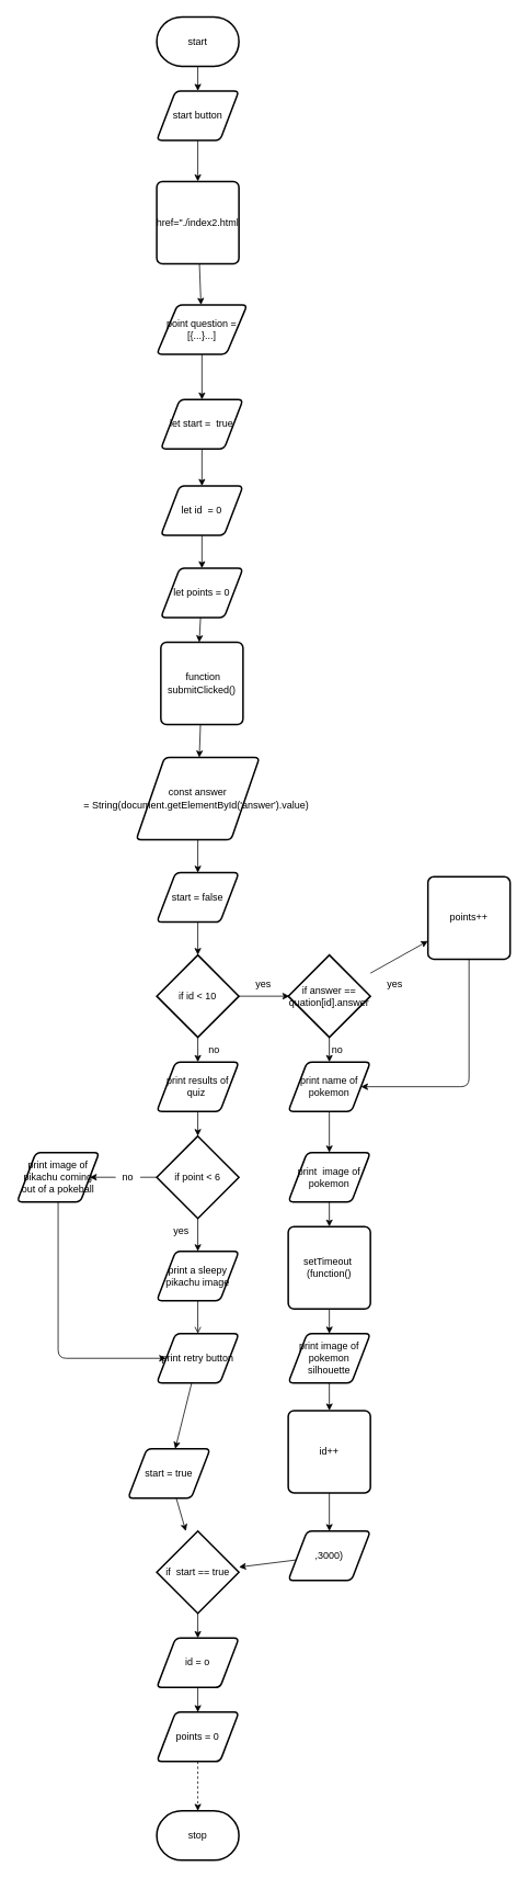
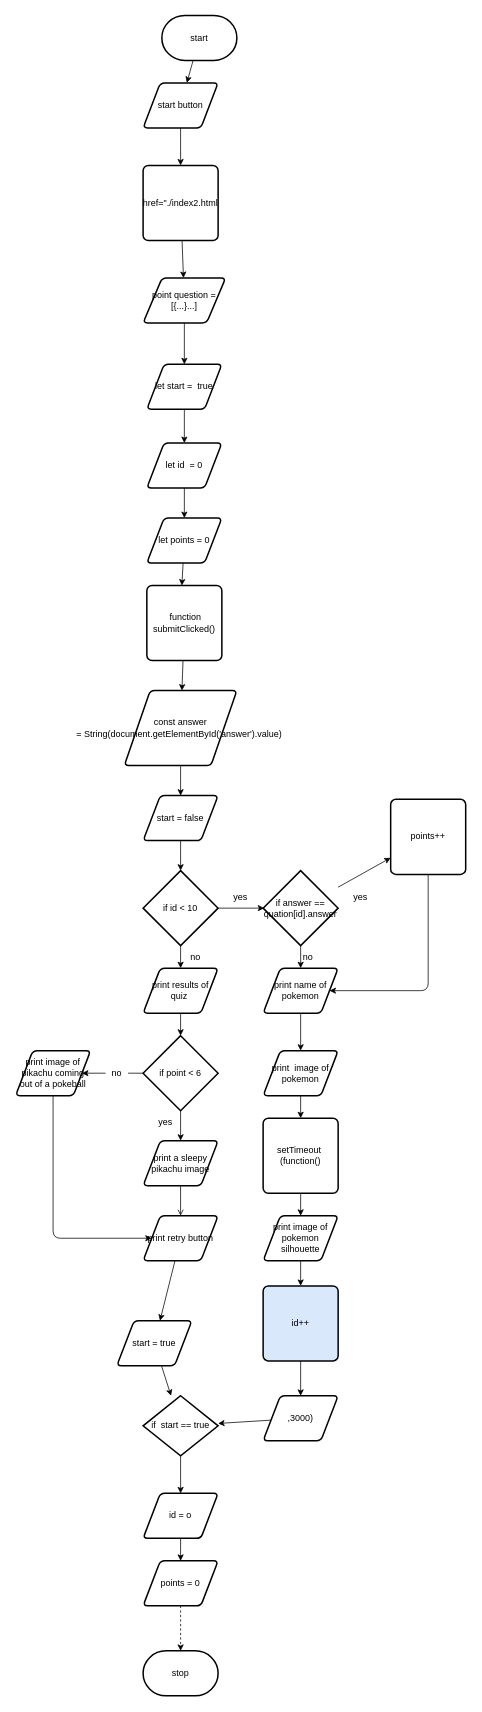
  <mxCell id="0" />
  <mxCell id="1" parent="0" />
  <mxCell id="2" value="" style="edgeStyle=none;html=1;" parent="1" source="3" target="5" edge="1"><mxGeometry relative="1" as="geometry" /></mxCell>
- <mxCell id="3" value="start" style="strokeWidth=2;html=1;shape=mxgraph.flowchart.terminator;whiteSpace=wrap;" parent="1" vertex="1"><mxGeometry x="190" y="20" width="100" height="60" as="geometry" /></mxCell>
+ <mxCell id="3" value="start" style="strokeWidth=2;html=1;shape=mxgraph.flowchart.terminator;whiteSpace=wrap;" parent="1" vertex="1"><mxGeometry x="215" y="20" width="100" height="60" as="geometry" /></mxCell>
  <mxCell id="4" value="" style="edgeStyle=none;html=1;" parent="1" source="5" target="7" edge="1"><mxGeometry relative="1" as="geometry" /></mxCell>
  <mxCell id="5" value="start button" style="shape=parallelogram;html=1;strokeWidth=2;perimeter=parallelogramPerimeter;whiteSpace=wrap;rounded=1;arcSize=12;size=0.23;" parent="1" vertex="1"><mxGeometry x="190" y="110" width="100" height="60" as="geometry" /></mxCell>
  <mxCell id="6" value="" style="edgeStyle=none;html=1;" parent="1" source="7" target="9" edge="1"><mxGeometry relative="1" as="geometry" /></mxCell>
  <mxCell id="7" value="href=&quot;./index2.html" style="rounded=1;whiteSpace=wrap;html=1;absoluteArcSize=1;arcSize=14;strokeWidth=2;" parent="1" vertex="1"><mxGeometry x="190" y="220" width="100" height="100" as="geometry" /></mxCell>
  <mxCell id="8" value="" style="edgeStyle=none;html=1;" parent="1" source="9" target="11" edge="1"><mxGeometry relative="1" as="geometry" /></mxCell>
  <mxCell id="9" value="point question = [{...}...]" style="shape=parallelogram;html=1;strokeWidth=2;perimeter=parallelogramPerimeter;whiteSpace=wrap;rounded=1;arcSize=12;size=0.23;" parent="1" vertex="1"><mxGeometry x="190" y="370" width="110" height="60" as="geometry" /></mxCell>
  <mxCell id="10" value="" style="edgeStyle=none;html=1;" parent="1" source="11" target="13" edge="1"><mxGeometry relative="1" as="geometry" /></mxCell>
  <mxCell id="11" value="let start =&amp;nbsp; true" style="shape=parallelogram;html=1;strokeWidth=2;perimeter=parallelogramPerimeter;whiteSpace=wrap;rounded=1;arcSize=12;size=0.23;" parent="1" vertex="1"><mxGeometry x="195" y="485" width="100" height="60" as="geometry" /></mxCell>
  <mxCell id="12" value="" style="edgeStyle=none;html=1;" parent="1" source="13" target="15" edge="1"><mxGeometry relative="1" as="geometry" /></mxCell>
  <mxCell id="13" value="let id&amp;nbsp; = 0" style="shape=parallelogram;html=1;strokeWidth=2;perimeter=parallelogramPerimeter;whiteSpace=wrap;rounded=1;arcSize=12;size=0.23;" parent="1" vertex="1"><mxGeometry x="195" y="590" width="100" height="60" as="geometry" /></mxCell>
  <mxCell id="14" value="" style="edgeStyle=none;html=1;" parent="1" source="15" edge="1"><mxGeometry relative="1" as="geometry"><mxPoint x="241.667" y="780" as="targetPoint" /></mxGeometry></mxCell>
  <mxCell id="15" value="let points = 0" style="shape=parallelogram;html=1;strokeWidth=2;perimeter=parallelogramPerimeter;whiteSpace=wrap;rounded=1;arcSize=12;size=0.23;" parent="1" vertex="1"><mxGeometry x="195" y="690" width="100" height="60" as="geometry" /></mxCell>
  <mxCell id="16" value="" style="edgeStyle=none;html=1;" parent="1" source="17" target="21" edge="1"><mxGeometry relative="1" as="geometry" /></mxCell>
  <mxCell id="17" value="const answer =&amp;nbsp;String(document.getElementById('answer').value)&amp;nbsp;" style="shape=parallelogram;html=1;strokeWidth=2;perimeter=parallelogramPerimeter;whiteSpace=wrap;rounded=1;arcSize=12;size=0.23;" parent="1" vertex="1"><mxGeometry x="165" y="920" width="150" height="100" as="geometry" /></mxCell>
  <mxCell id="18" value="" style="edgeStyle=none;html=1;" parent="1" source="19" target="17" edge="1"><mxGeometry relative="1" as="geometry" /></mxCell>
  <mxCell id="19" value="&amp;nbsp;function submitClicked()" style="rounded=1;whiteSpace=wrap;html=1;absoluteArcSize=1;arcSize=14;strokeWidth=2;" parent="1" vertex="1"><mxGeometry x="195" y="780" width="100" height="100" as="geometry" /></mxCell>
  <mxCell id="20" value="" style="edgeStyle=none;html=1;" parent="1" source="21" target="24" edge="1"><mxGeometry relative="1" as="geometry" /></mxCell>
  <mxCell id="21" value="start = false" style="shape=parallelogram;html=1;strokeWidth=2;perimeter=parallelogramPerimeter;whiteSpace=wrap;rounded=1;arcSize=12;size=0.23;" parent="1" vertex="1"><mxGeometry x="190" y="1060" width="100" height="60" as="geometry" /></mxCell>
  <mxCell id="22" value="" style="edgeStyle=none;html=1;" parent="1" source="24" edge="1"><mxGeometry relative="1" as="geometry"><mxPoint x="351.5" y="1210" as="targetPoint" /></mxGeometry></mxCell>
  <mxCell id="23" value="" style="edgeStyle=none;html=1;" parent="1" source="24" target="43" edge="1"><mxGeometry relative="1" as="geometry" /></mxCell>
  <mxCell id="24" value="if id &amp;lt; 10" style="strokeWidth=2;html=1;shape=mxgraph.flowchart.decision;whiteSpace=wrap;" parent="1" vertex="1"><mxGeometry x="190" y="1160" width="100" height="100" as="geometry" /></mxCell>
  <mxCell id="25" value="" style="edgeStyle=none;html=1;" parent="1" source="27" target="29" edge="1"><mxGeometry relative="1" as="geometry" /></mxCell>
  <mxCell id="26" value="" style="edgeStyle=none;html=1;" parent="1" source="27" edge="1"><mxGeometry relative="1" as="geometry"><mxPoint x="400" y="1290" as="targetPoint" /></mxGeometry></mxCell>
  <mxCell id="27" value="if answer == quation[id].answer" style="strokeWidth=2;html=1;shape=mxgraph.flowchart.decision;whiteSpace=wrap;" parent="1" vertex="1"><mxGeometry x="350" y="1160" width="100" height="100" as="geometry" /></mxCell>
  <mxCell id="28" style="edgeStyle=none;html=1;entryX=1;entryY=0.5;entryDx=0;entryDy=0;" parent="1" source="29" target="31" edge="1"><mxGeometry relative="1" as="geometry"><Array as="points"><mxPoint x="570" y="1320" /></Array></mxGeometry></mxCell>
  <mxCell id="29" value="points++" style="rounded=1;whiteSpace=wrap;html=1;absoluteArcSize=1;arcSize=14;strokeWidth=2;" parent="1" vertex="1"><mxGeometry x="520" y="1065" width="100" height="100" as="geometry" /></mxCell>
  <mxCell id="30" value="" style="edgeStyle=none;html=1;" parent="1" source="31" target="33" edge="1"><mxGeometry relative="1" as="geometry" /></mxCell>
  <mxCell id="31" value="print name of pokemon" style="shape=parallelogram;html=1;strokeWidth=2;perimeter=parallelogramPerimeter;whiteSpace=wrap;rounded=1;arcSize=12;size=0.23;" parent="1" vertex="1"><mxGeometry x="350" y="1290" width="100" height="60" as="geometry" /></mxCell>
  <mxCell id="32" value="" style="edgeStyle=none;html=1;" parent="1" source="33" target="35" edge="1"><mxGeometry relative="1" as="geometry" /></mxCell>
  <mxCell id="33" value="print&amp;nbsp; image of pokemon" style="shape=parallelogram;html=1;strokeWidth=2;perimeter=parallelogramPerimeter;whiteSpace=wrap;rounded=1;arcSize=12;size=0.23;" parent="1" vertex="1"><mxGeometry x="350" y="1400" width="100" height="60" as="geometry" /></mxCell>
  <mxCell id="34" value="" style="edgeStyle=none;html=1;" parent="1" source="35" target="37" edge="1"><mxGeometry relative="1" as="geometry" /></mxCell>
  <mxCell id="35" value="setTimeout&amp;nbsp; (function()" style="rounded=1;whiteSpace=wrap;html=1;absoluteArcSize=1;arcSize=14;strokeWidth=2;" parent="1" vertex="1"><mxGeometry x="350" y="1490" width="100" height="100" as="geometry" /></mxCell>
  <mxCell id="36" value="" style="edgeStyle=none;html=1;" parent="1" source="37" edge="1"><mxGeometry relative="1" as="geometry"><mxPoint x="400" y="1713.5" as="targetPoint" /></mxGeometry></mxCell>
  <mxCell id="37" value="print image of pokemon silhouette" style="shape=parallelogram;html=1;strokeWidth=2;perimeter=parallelogramPerimeter;whiteSpace=wrap;rounded=1;arcSize=12;size=0.23;" parent="1" vertex="1"><mxGeometry x="350" y="1620" width="100" height="60" as="geometry" /></mxCell>
  <mxCell id="38" value="" style="edgeStyle=none;html=1;" parent="1" source="39" target="56" edge="1"><mxGeometry relative="1" as="geometry" /></mxCell>
  <mxCell id="39" value=",3000)" style="shape=parallelogram;html=1;strokeWidth=2;perimeter=parallelogramPerimeter;whiteSpace=wrap;rounded=1;arcSize=12;size=0.23;" parent="1" vertex="1"><mxGeometry x="350" y="1860" width="100" height="60" as="geometry" /></mxCell>
  <mxCell id="40" value="" style="edgeStyle=none;html=1;" parent="1" source="41" target="39" edge="1"><mxGeometry relative="1" as="geometry" /></mxCell>
- <mxCell id="41" value="id++" style="rounded=1;whiteSpace=wrap;html=1;absoluteArcSize=1;arcSize=14;strokeWidth=2;" parent="1" vertex="1"><mxGeometry x="350" y="1713.5" width="100" height="100" as="geometry" /></mxCell>
+ <mxCell id="41" value="id++" style="rounded=1;whiteSpace=wrap;html=1;absoluteArcSize=1;arcSize=14;strokeWidth=2;fillColor=#dae8fc;" parent="1" vertex="1"><mxGeometry x="350" y="1713.5" width="100" height="100" as="geometry" /></mxCell>
  <mxCell id="42" value="" style="edgeStyle=none;html=1;" parent="1" source="43" target="46" edge="1"><mxGeometry relative="1" as="geometry" /></mxCell>
  <mxCell id="43" value="print results of quiz&amp;nbsp;" style="shape=parallelogram;html=1;strokeWidth=2;perimeter=parallelogramPerimeter;whiteSpace=wrap;rounded=1;arcSize=12;size=0.23;" parent="1" vertex="1"><mxGeometry x="190" y="1290" width="100" height="60" as="geometry" /></mxCell>
  <mxCell id="44" value="" style="edgeStyle=none;html=1;" parent="1" source="46" target="48" edge="1"><mxGeometry relative="1" as="geometry" /></mxCell>
  <mxCell id="45" value="" style="edgeStyle=none;html=1;startArrow=none;" parent="1" source="68" target="50" edge="1"><mxGeometry relative="1" as="geometry" /></mxCell>
  <mxCell id="46" value="if point &amp;lt; 6" style="strokeWidth=2;html=1;shape=mxgraph.flowchart.decision;whiteSpace=wrap;" parent="1" vertex="1"><mxGeometry x="190" y="1380" width="100" height="100" as="geometry" /></mxCell>
  <mxCell id="47" value="" style="edgeStyle=none;html=1;endArrow=open;" parent="1" source="48" target="52" edge="1"><mxGeometry relative="1" as="geometry" /></mxCell>
  <mxCell id="48" value="print a sleepy pikachu image" style="shape=parallelogram;html=1;strokeWidth=2;perimeter=parallelogramPerimeter;whiteSpace=wrap;rounded=1;arcSize=12;size=0.23;" parent="1" vertex="1"><mxGeometry x="190" y="1520" width="100" height="60" as="geometry" /></mxCell>
  <mxCell id="49" style="edgeStyle=none;html=1;entryX=0;entryY=0.5;entryDx=0;entryDy=0;" parent="1" source="50" target="52" edge="1"><mxGeometry relative="1" as="geometry"><Array as="points"><mxPoint x="70" y="1650" /></Array></mxGeometry></mxCell>
  <mxCell id="50" value="print image of pikachu coming out of a pokeball" style="shape=parallelogram;html=1;strokeWidth=2;perimeter=parallelogramPerimeter;whiteSpace=wrap;rounded=1;arcSize=12;size=0.23;" parent="1" vertex="1"><mxGeometry x="20" y="1400" width="100" height="60" as="geometry" /></mxCell>
  <mxCell id="51" value="" style="edgeStyle=none;html=1;" parent="1" source="52" target="54" edge="1"><mxGeometry relative="1" as="geometry" /></mxCell>
  <mxCell id="52" value="print retry button" style="shape=parallelogram;html=1;strokeWidth=2;perimeter=parallelogramPerimeter;whiteSpace=wrap;rounded=1;arcSize=12;size=0.23;" parent="1" vertex="1"><mxGeometry x="190" y="1620" width="100" height="60" as="geometry" /></mxCell>
  <mxCell id="53" value="" style="edgeStyle=none;html=1;" parent="1" source="54" target="56" edge="1"><mxGeometry relative="1" as="geometry" /></mxCell>
  <mxCell id="54" value="start = true" style="shape=parallelogram;html=1;strokeWidth=2;perimeter=parallelogramPerimeter;whiteSpace=wrap;rounded=1;arcSize=12;size=0.23;" parent="1" vertex="1"><mxGeometry x="155" y="1760" width="100" height="60" as="geometry" /></mxCell>
  <mxCell id="55" value="" style="edgeStyle=none;html=1;" parent="1" source="56" target="58" edge="1"><mxGeometry relative="1" as="geometry" /></mxCell>
- <mxCell id="56" value="if&amp;nbsp; start == true" style="strokeWidth=2;html=1;shape=mxgraph.flowchart.decision;whiteSpace=wrap;" parent="1" vertex="1"><mxGeometry x="190" y="1860" width="100" height="100" as="geometry" /></mxCell>
+ <mxCell id="56" value="if&amp;nbsp; start == true" style="strokeWidth=2;html=1;shape=mxgraph.flowchart.decision;whiteSpace=wrap;" parent="1" vertex="1"><mxGeometry x="190" y="1860" width="100" height="80" as="geometry" /></mxCell>
  <mxCell id="57" value="" style="edgeStyle=none;html=1;" parent="1" source="58" target="60" edge="1"><mxGeometry relative="1" as="geometry" /></mxCell>
  <mxCell id="58" value="id = o" style="shape=parallelogram;html=1;strokeWidth=2;perimeter=parallelogramPerimeter;whiteSpace=wrap;rounded=1;arcSize=12;size=0.23;" parent="1" vertex="1"><mxGeometry x="190" y="1990" width="100" height="60" as="geometry" /></mxCell>
  <mxCell id="59" value="" style="edgeStyle=none;html=1;dashed=1;" parent="1" source="60" target="61" edge="1"><mxGeometry relative="1" as="geometry" /></mxCell>
  <mxCell id="60" value="points = 0" style="shape=parallelogram;html=1;strokeWidth=2;perimeter=parallelogramPerimeter;whiteSpace=wrap;rounded=1;arcSize=12;size=0.23;" parent="1" vertex="1"><mxGeometry x="190" y="2080" width="100" height="60" as="geometry" /></mxCell>
  <mxCell id="61" value="stop" style="strokeWidth=2;html=1;shape=mxgraph.flowchart.terminator;whiteSpace=wrap;" parent="1" vertex="1"><mxGeometry x="190" y="2200" width="100" height="60" as="geometry" /></mxCell>
  <mxCell id="62" value="yes" style="text;html=1;strokeColor=none;fillColor=none;align=center;verticalAlign=middle;whiteSpace=wrap;rounded=0;" parent="1" vertex="1"><mxGeometry x="290" y="1180" width="60" height="30" as="geometry" /></mxCell>
  <mxCell id="63" value="no" style="text;html=1;strokeColor=none;fillColor=none;align=center;verticalAlign=middle;whiteSpace=wrap;rounded=0;" parent="1" vertex="1"><mxGeometry x="230" y="1260" width="60" height="30" as="geometry" /></mxCell>
  <mxCell id="64" value="yes" style="text;html=1;strokeColor=none;fillColor=none;align=center;verticalAlign=middle;whiteSpace=wrap;rounded=0;" parent="1" vertex="1"><mxGeometry x="450" y="1180" width="60" height="30" as="geometry" /></mxCell>
  <mxCell id="65" value="no" style="text;html=1;strokeColor=none;fillColor=none;align=center;verticalAlign=middle;whiteSpace=wrap;rounded=0;" parent="1" vertex="1"><mxGeometry x="380" y="1260" width="60" height="30" as="geometry" /></mxCell>
  <mxCell id="66" value="yes" style="text;html=1;strokeColor=none;fillColor=none;align=center;verticalAlign=middle;whiteSpace=wrap;rounded=0;" parent="1" vertex="1"><mxGeometry x="190" y="1480" width="60" height="30" as="geometry" /></mxCell>
  <mxCell id="67" value="" style="edgeStyle=none;html=1;endArrow=none;" parent="1" source="46" target="68" edge="1"><mxGeometry relative="1" as="geometry"><mxPoint x="190" y="1430" as="sourcePoint" /><mxPoint x="108.5" y="1430" as="targetPoint" /></mxGeometry></mxCell>
  <mxCell id="68" value="no" style="text;html=1;strokeColor=none;fillColor=none;align=center;verticalAlign=middle;whiteSpace=wrap;rounded=0;" parent="1" vertex="1"><mxGeometry x="140" y="1417.5" width="30" height="25" as="geometry" /></mxCell>
